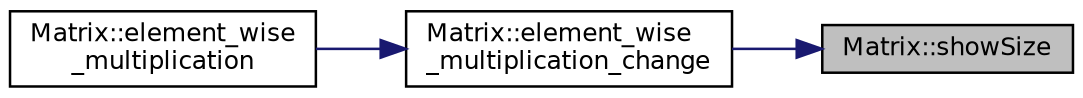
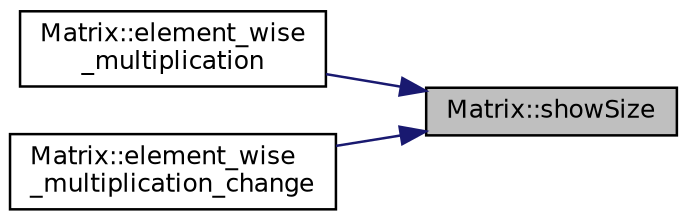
  digraph {
    rankdir=RL
    node [color=black fillcolor=white fontname=Helvetica fontsize=10 shape=record style=filled]
    edge [color=midnightblue dir=back fontname=Helvetica fontsize=10 labelfontname=Helvetica labelfontsize=10 style=solid]
    n1 [fillcolor=grey75 fontcolor=black height=0.2 label="Matrix::showSize" width=0.4]
    n2 [height=0.2 label="Matrix::element_wise\l_multiplication" width=0.4]
    n3 [height=0.2 label="Matrix::element_wise\l_multiplication_change" width=0.4]
-   n3 -> n2
+   n1 -> n2
    n1 -> n3
  }
